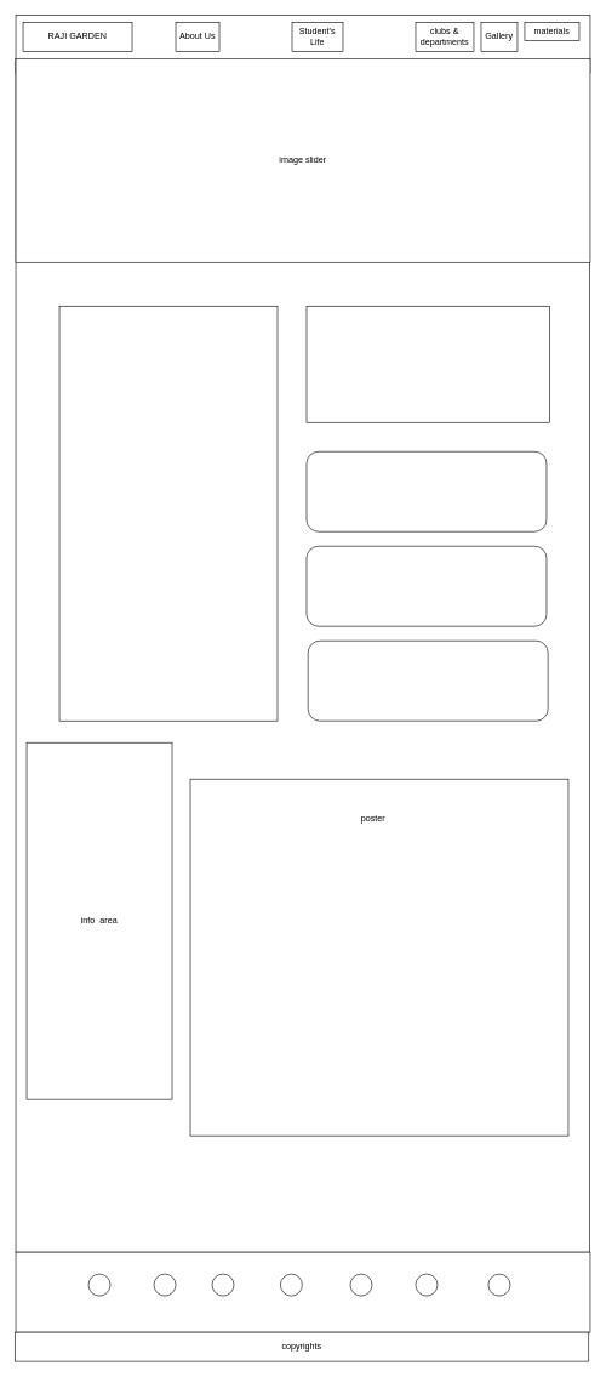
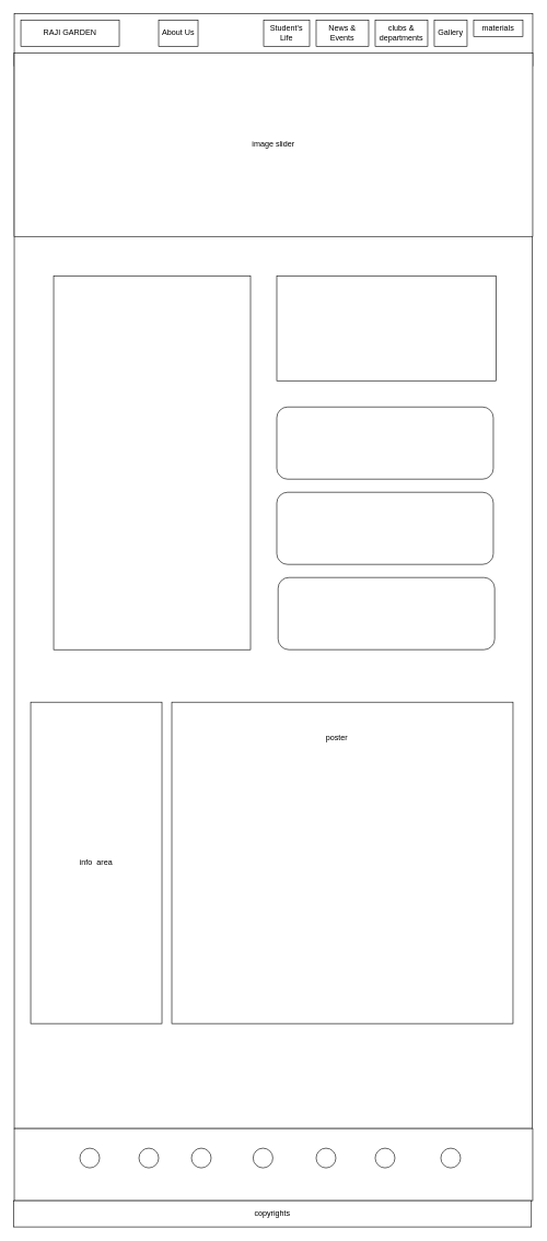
  <mxCell id="0" />
  <mxCell id="1" parent="0" />
  <mxCell id="2" value="" style="rounded=0;whiteSpace=wrap;html=1;" parent="1" vertex="1"><mxGeometry x="21" y="80" width="789" height="1640" as="geometry" /></mxCell>
  <mxCell id="3" value="" style="rounded=0;whiteSpace=wrap;html=1;" parent="1" vertex="1"><mxGeometry x="21" y="20" width="790" height="80" as="geometry" /></mxCell>
  <mxCell id="4" value="Gallery" style="rounded=0;whiteSpace=wrap;html=1;" parent="1" vertex="1"><mxGeometry x="661" y="30" width="50" height="40" as="geometry" /></mxCell>
+ <mxCell id="5" value="News &amp; Events" style="rounded=0;whiteSpace=wrap;html=1;" parent="1" vertex="1"><mxGeometry x="481" y="30" width="80" height="40" as="geometry" /></mxCell>
  <mxCell id="6" value="RAJI GARDEN" style="rounded=0;whiteSpace=wrap;html=1;" parent="1" vertex="1"><mxGeometry x="31" y="30" width="150" height="40" as="geometry" /></mxCell>
  <mxCell id="7" value="About Us" style="rounded=0;whiteSpace=wrap;html=1;" parent="1" vertex="1"><mxGeometry x="241" y="30" width="60" height="40" as="geometry" /></mxCell>
  <mxCell id="8" value="&lt;span style=&quot;&quot;&gt;Student's Life&lt;/span&gt;" style="rounded=0;whiteSpace=wrap;html=1;" parent="1" vertex="1"><mxGeometry x="401" y="30" width="70" height="40" as="geometry" /></mxCell>
  <mxCell id="9" value="&lt;div&gt;clubs &amp;amp; departments&lt;/div&gt;" style="rounded=0;whiteSpace=wrap;html=1;" parent="1" vertex="1"><mxGeometry x="571" y="30" width="80" height="40" as="geometry" /></mxCell>
  <mxCell id="10" value="materials" style="rounded=0;whiteSpace=wrap;html=1;" parent="1" vertex="1"><mxGeometry x="721" y="30" width="75" height="25" as="geometry" /></mxCell>
  <mxCell id="11" value="image slider" style="rounded=0;whiteSpace=wrap;html=1;" parent="1" vertex="1"><mxGeometry x="21" y="80" width="790" height="280" as="geometry" /></mxCell>
  <mxCell id="12" value="" style="rounded=1;whiteSpace=wrap;html=1;" parent="1" vertex="1"><mxGeometry x="421" y="620" width="330" height="110" as="geometry" /></mxCell>
- <mxCell id="13" value="info&amp;nbsp; area" style="rounded=0;whiteSpace=wrap;html=1;" parent="1" vertex="1"><mxGeometry x="36" y="1020" width="200" height="490" as="geometry" /></mxCell>
+ <mxCell id="13" value="info&amp;nbsp; area" style="rounded=0;whiteSpace=wrap;html=1;" parent="1" vertex="1"><mxGeometry x="46" y="1070" width="200" height="490" as="geometry" /></mxCell>
  <mxCell id="14" value="" style="rounded=0;whiteSpace=wrap;html=1;" parent="1" vertex="1"><mxGeometry x="421" y="420" width="334" height="160" as="geometry" /></mxCell>
  <mxCell id="15" value="&lt;span style=&quot;color: rgba(0, 0, 0, 0); font-family: monospace; font-size: 0px; text-align: start;&quot;&gt;%3CmxGraphModel%3E%3Croot%3E%3CmxCell%20id%3D%220%22%2F%3E%3CmxCell%20id%3D%221%22%20parent%3D%220%22%2F%3E%3CmxCell%20id%3D%222%22%20value%3D%22admission%20poster%22%20style%3D%22text%3Bhtml%3D1%3BstrokeColor%3Dnone%3BfillColor%3Dnone%3Balign%3Dcenter%3BverticalAlign%3Dmiddle%3BwhiteSpace%3Dwrap%3Brounded%3D0%3B%22%20vertex%3D%221%22%20parent%3D%221%22%3E%3CmxGeometry%20x%3D%22480%22%20y%3D%221130%22%20width%3D%2260%22%20height%3D%2230%22%20as%3D%22geometry%22%2F%3E%3C%2FmxCell%3E%3C%2Froot%3E%3C%2FmxGraphModel%3E&lt;/span&gt;" style="rounded=0;whiteSpace=wrap;html=1;" parent="1" vertex="1"><mxGeometry x="261" y="1070" width="520" height="490" as="geometry" /></mxCell>
  <mxCell id="16" value="" style="rounded=0;whiteSpace=wrap;html=1;" parent="1" vertex="1"><mxGeometry x="21" y="1720" width="790" height="110" as="geometry" /></mxCell>
  <mxCell id="17" value="&amp;nbsp;poster" style="text;html=1;strokeColor=none;fillColor=none;align=center;verticalAlign=middle;whiteSpace=wrap;rounded=0;" parent="1" vertex="1"><mxGeometry x="481" y="1109" width="60" height="30" as="geometry" /></mxCell>
  <mxCell id="18" value="copyrights" style="rounded=0;whiteSpace=wrap;html=1;" parent="1" vertex="1"><mxGeometry x="20" y="1830" width="789" height="40" as="geometry" /></mxCell>
  <mxCell id="19" value="" style="ellipse;whiteSpace=wrap;html=1;aspect=fixed;" parent="1" vertex="1"><mxGeometry x="121" y="1750" width="30" height="30" as="geometry" /></mxCell>
  <mxCell id="20" value="" style="ellipse;whiteSpace=wrap;html=1;aspect=fixed;" parent="1" vertex="1"><mxGeometry x="671" y="1750" width="30" height="30" as="geometry" /></mxCell>
  <mxCell id="21" value="" style="ellipse;whiteSpace=wrap;html=1;aspect=fixed;" parent="1" vertex="1"><mxGeometry x="211" y="1750" width="30" height="30" as="geometry" /></mxCell>
  <mxCell id="22" value="" style="ellipse;whiteSpace=wrap;html=1;aspect=fixed;" parent="1" vertex="1"><mxGeometry x="571" y="1750" width="30" height="30" as="geometry" /></mxCell>
  <mxCell id="23" value="" style="ellipse;whiteSpace=wrap;html=1;aspect=fixed;" parent="1" vertex="1"><mxGeometry x="481" y="1750" width="30" height="30" as="geometry" /></mxCell>
  <mxCell id="24" value="" style="ellipse;whiteSpace=wrap;html=1;aspect=fixed;" parent="1" vertex="1"><mxGeometry x="385" y="1750" width="30" height="30" as="geometry" /></mxCell>
  <mxCell id="25" value="" style="ellipse;whiteSpace=wrap;html=1;aspect=fixed;" parent="1" vertex="1"><mxGeometry x="291" y="1750" width="30" height="30" as="geometry" /></mxCell>
  <mxCell id="26" value="" style="rounded=0;whiteSpace=wrap;html=1;" vertex="1" parent="1"><mxGeometry x="81" y="420" width="300" height="570" as="geometry" /></mxCell>
  <mxCell id="27" value="" style="rounded=1;whiteSpace=wrap;html=1;" vertex="1" parent="1"><mxGeometry x="421" y="750" width="330" height="110" as="geometry" /></mxCell>
  <mxCell id="28" value="" style="rounded=1;whiteSpace=wrap;html=1;" vertex="1" parent="1"><mxGeometry x="423" y="880" width="330" height="110" as="geometry" /></mxCell>
